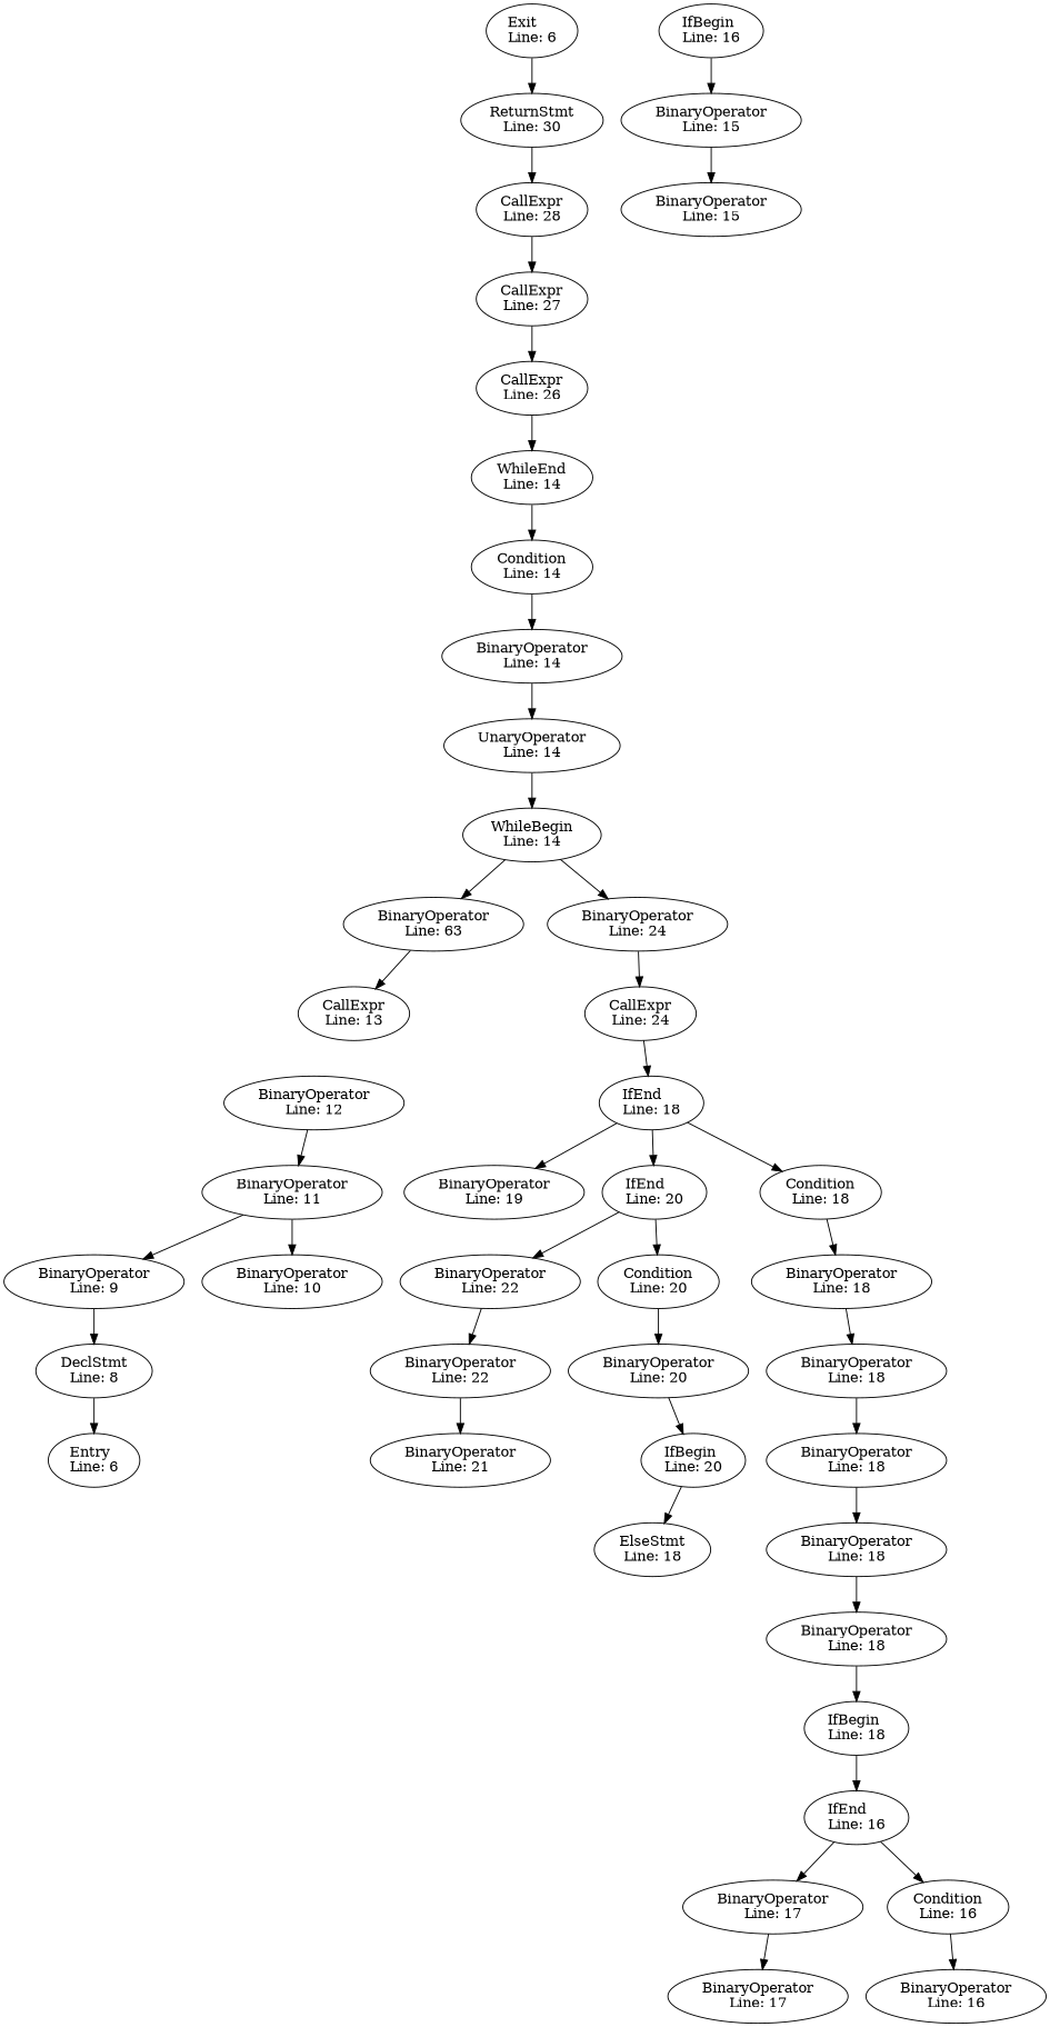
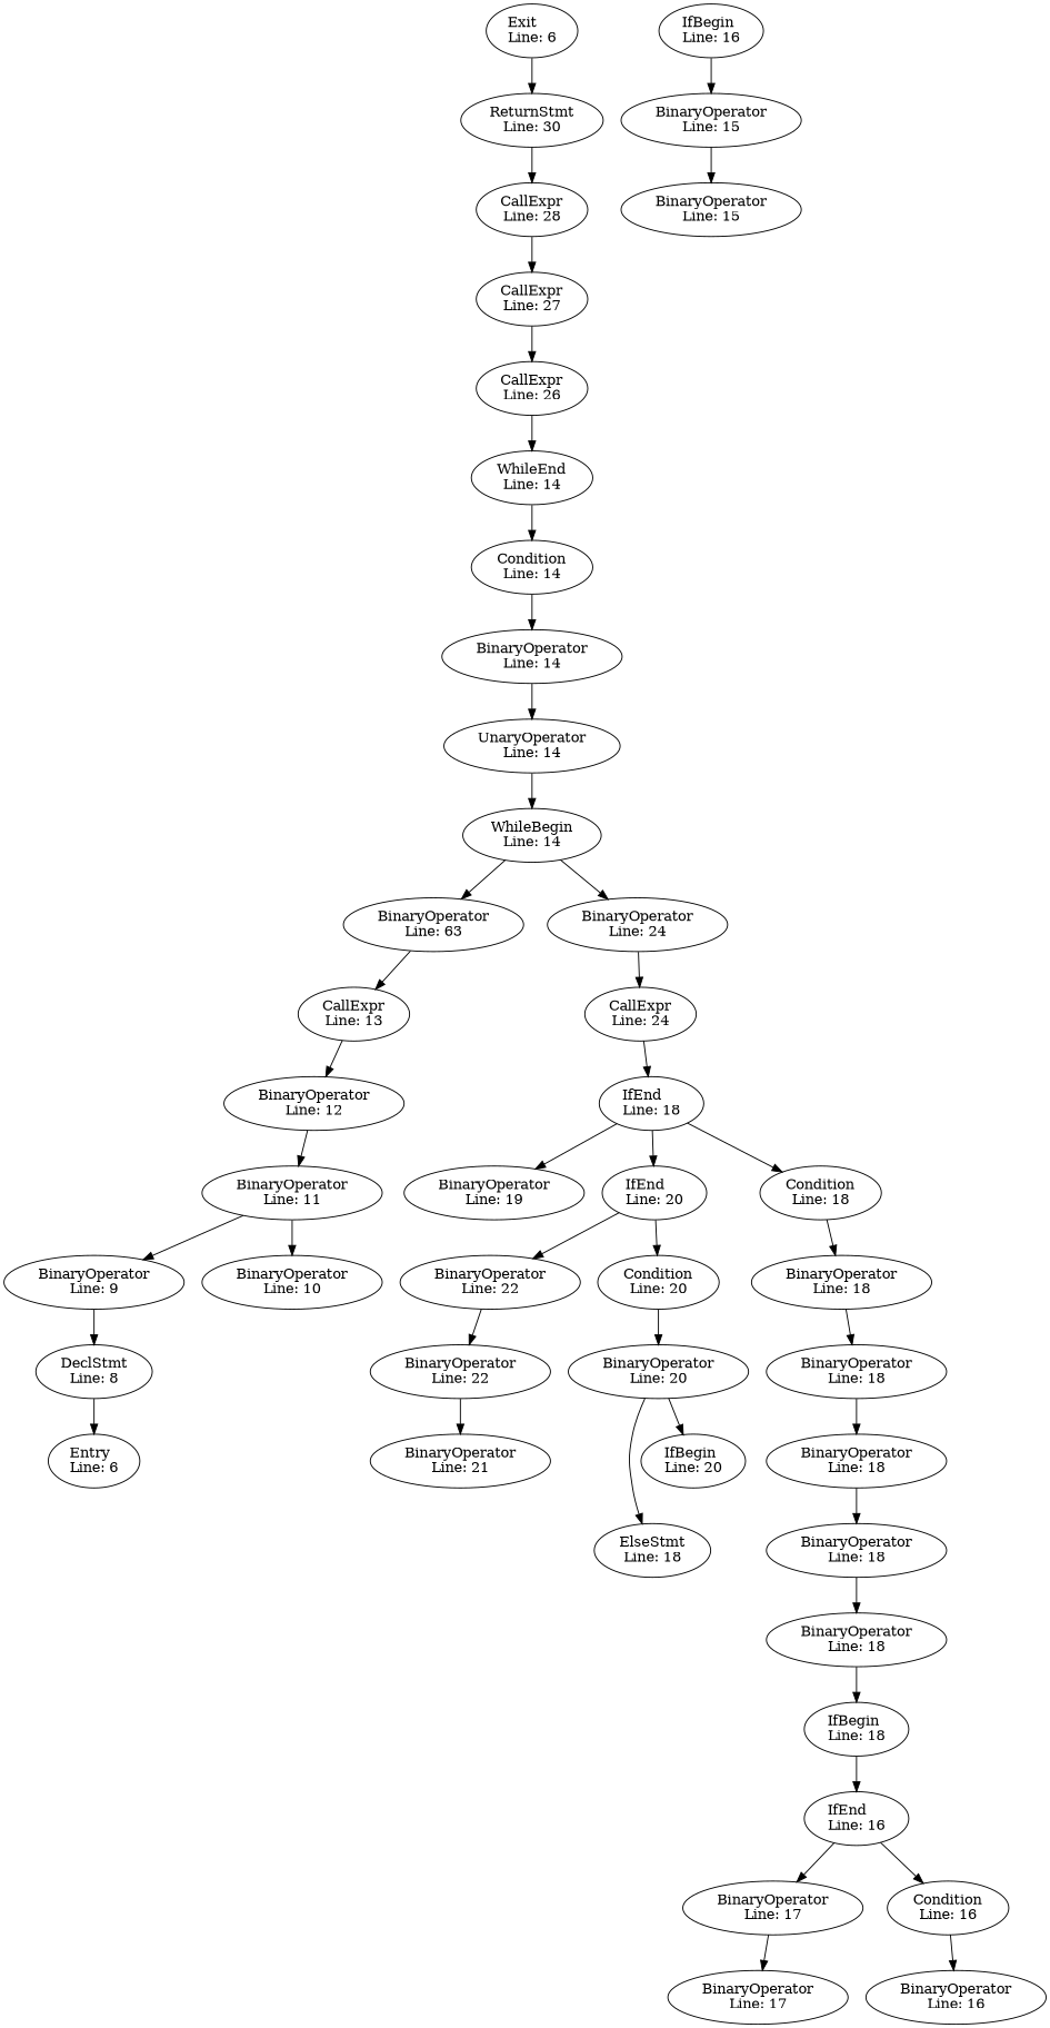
  digraph {
    n1 [label="DeclStmt\lLine: 8"]
    n2 [label="Entry\lLine: 6"]
    n3 [label="BinaryOperator\lLine: 9"]
    n4 [label="CallExpr\lLine: 13"]
    n5 [label="BinaryOperator\lLine: 12"]
    n6 [label="BinaryOperator\lLine: 11"]
    n7 [label="BinaryOperator\lLine: 63"]
    n8 [label="BinaryOperator\lLine: 19"]
    n9 [label="IfEnd\lLine: 18"]
    n10 [label="IfEnd\lLine: 20"]
    n11 [label="Condition\lLine: 18"]
    n12 [label="BinaryOperator\lLine: 22"]
    n13 [label="Condition\lLine: 20"]
    n14 [label="BinaryOperator\lLine: 18"]
    n15 [label="BinaryOperator\lLine: 10"]
    n16 [label="BinaryOperator\lLine: 21"]
    n17 [label="BinaryOperator\lLine: 22"]
    n18 [label="BinaryOperator\lLine: 17"]
    n19 [label="BinaryOperator\lLine: 17"]
    n20 [label="IfEnd\lLine: 16"]
    n21 [label="Condition\lLine: 16"]
    n22 [label="BinaryOperator\lLine: 16"]
    n23 [label="BinaryOperator\lLine: 15"]
    n24 [label="BinaryOperator\lLine: 15"]
    n25 [label="IfBegin\lLine: 16"]
    n26 [label="IfBegin\lLine: 18"]
    n27 [label="BinaryOperator\lLine: 18"]
    n28 [label="BinaryOperator\lLine: 18"]
    n29 [label="WhileBegin\lLine: 14"]
    n30 [label="BinaryOperator\lLine: 24"]
    n31 [label="CallExpr\lLine: 24"]
    n32 [label="UnaryOperator\lLine: 14"]
    n33 [label="BinaryOperator\lLine: 18"]
    n34 [label="BinaryOperator\lLine: 20"]
    n35 [label="ElseStmt\lLine: 18"]
    n36 [label="IfBegin\lLine: 20"]
    n37 [label="Exit\lLine: 6"]
    n38 [label="ReturnStmt\lLine: 30"]
    n39 [label="CallExpr\lLine: 28"]
    n40 [label="CallExpr\lLine: 26"]
    n41 [label="WhileEnd\lLine: 14"]
    n42 [label="Condition\lLine: 14"]
    n43 [label="CallExpr\lLine: 27"]
    n44 [label="BinaryOperator\lLine: 14"]
    n45 [label="BinaryOperator\lLine: 18"]
    n1 -> n2
    n3 -> n1
+   n4 -> n5
    n5 -> n6
    n6 -> n3
    n6 -> n15
    n7 -> n4
    n9 -> n8
    n9 -> n10
    n9 -> n11
    n10 -> n12
    n10 -> n13
    n11 -> n14
    n12 -> n17
    n13 -> n34
    n14 -> n45
    n17 -> n16
    n19 -> n18
    n20 -> n19
    n20 -> n21
    n21 -> n22
    n24 -> n23
    n25 -> n24
    n26 -> n20
    n27 -> n26
    n28 -> n27
    n29 -> n7
    n29 -> n30
    n30 -> n31
    n31 -> n9
    n32 -> n29
    n33 -> n28
    n34 -> n36
-   n36 -> n35
+   n34 -> n35
    n37 -> n38
    n38 -> n39
    n39 -> n43
    n40 -> n41
    n41 -> n42
    n42 -> n44
    n43 -> n40
    n44 -> n32
    n45 -> n33
  }
